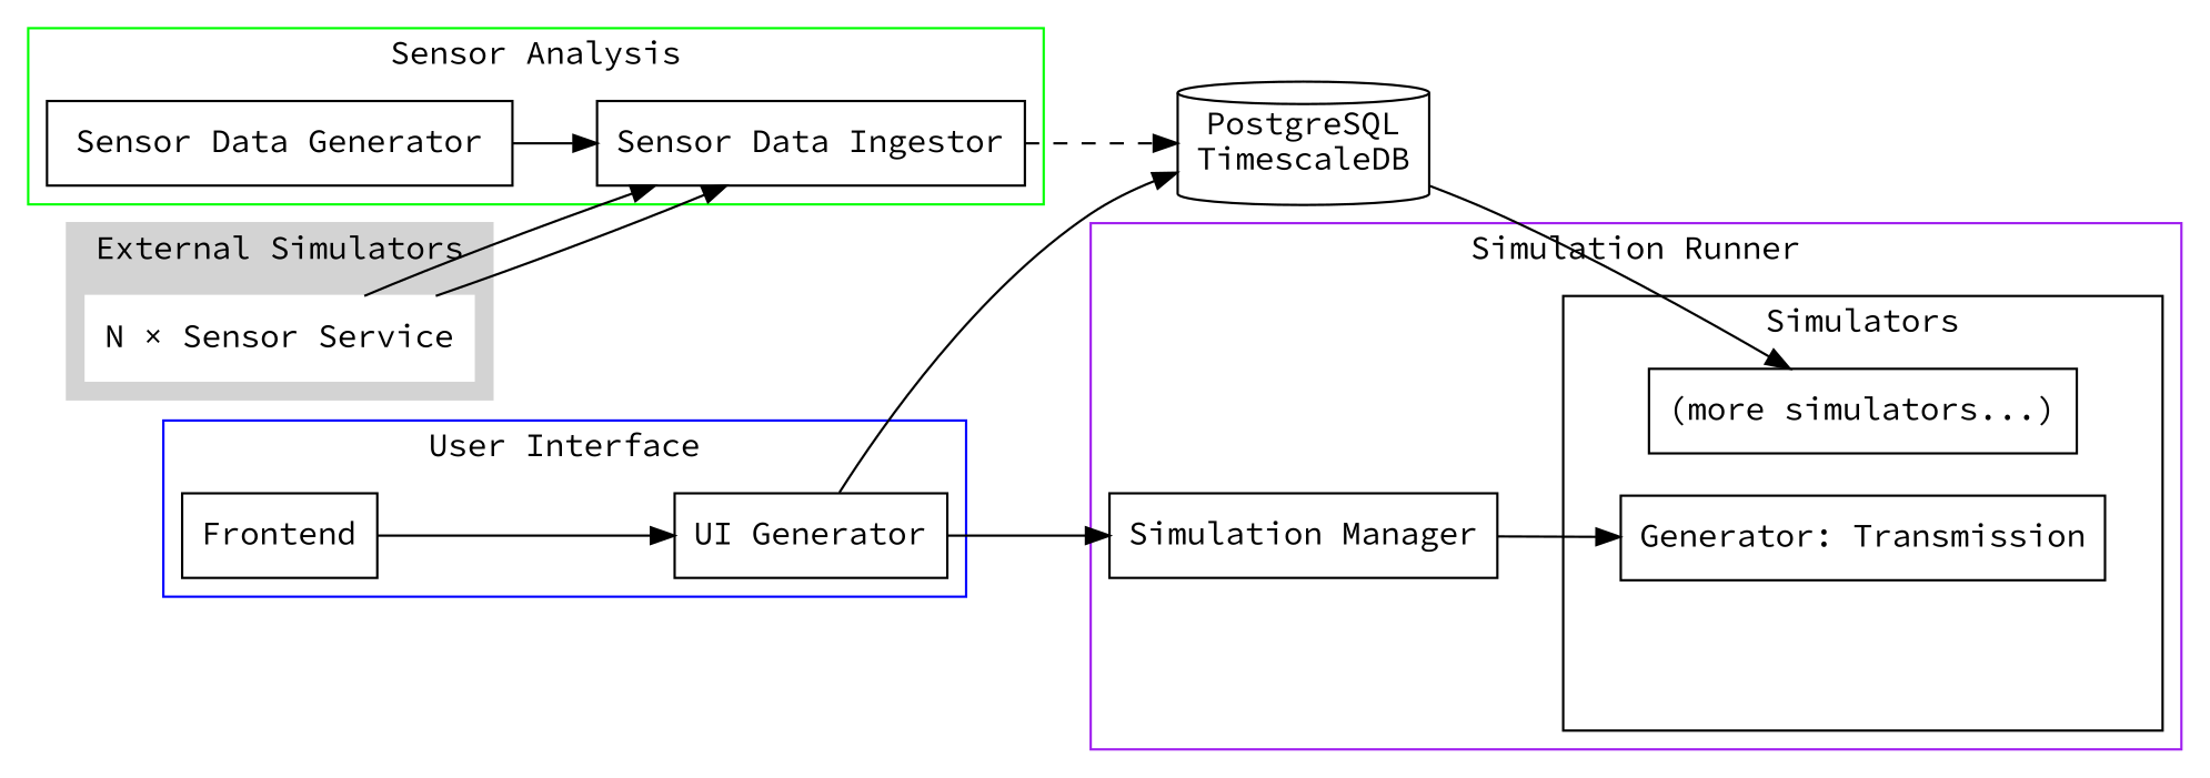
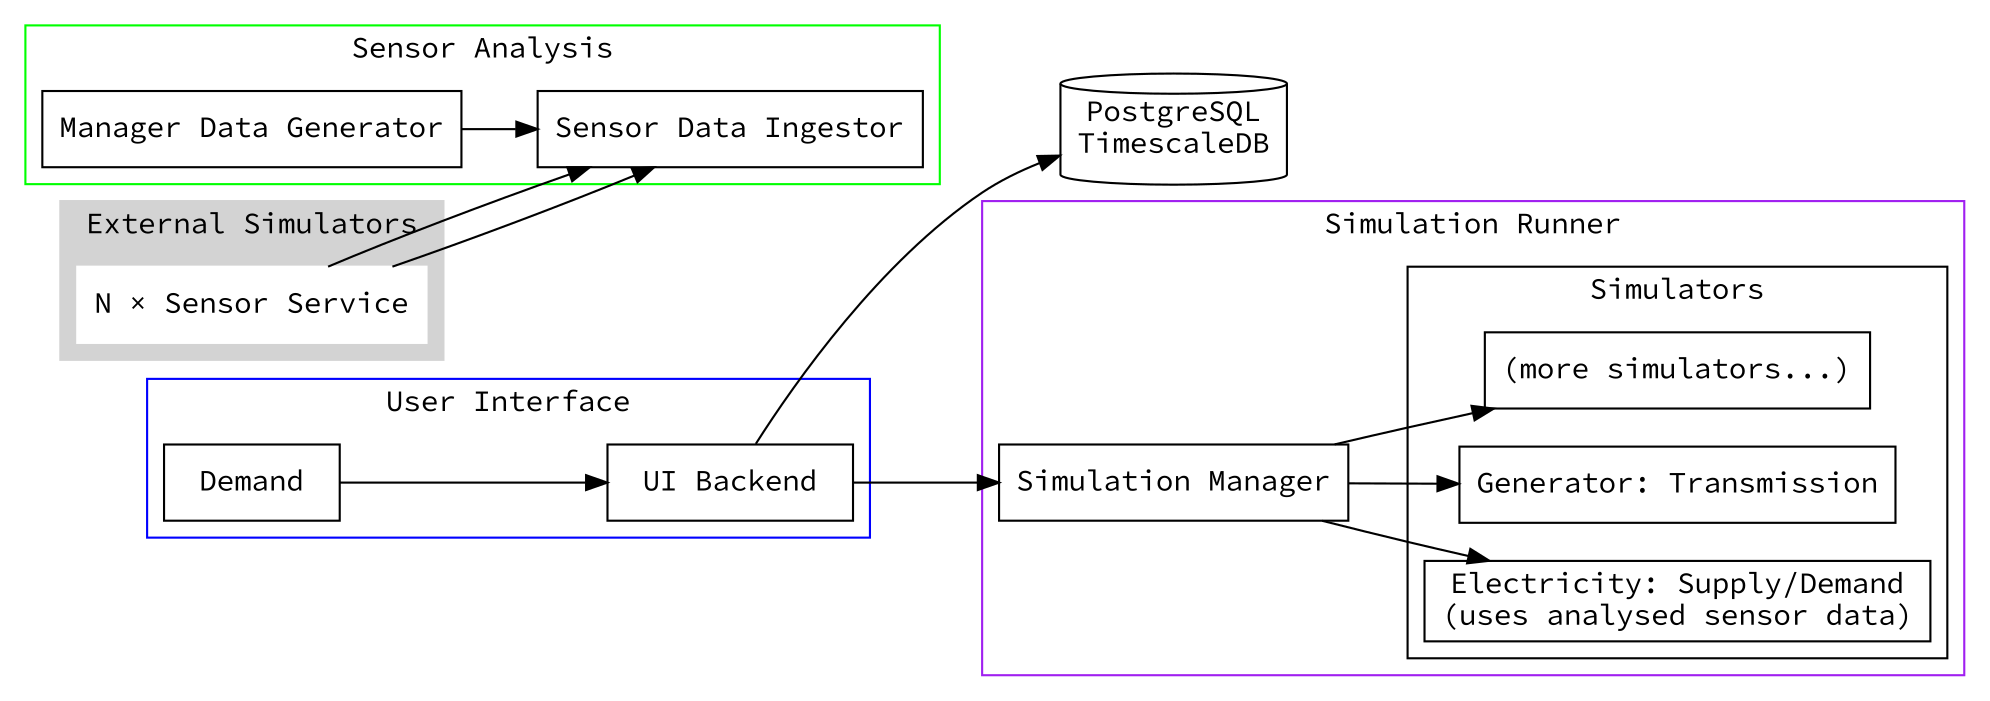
  digraph {
    fontname="Source Code Pro"
    rankdir=LR
    node [fontname="Source Code Pro" shape=box]
    edge [fontname="Source Code Pro"]
-   n1 [label="UI Generator"]
-   n2 [label=Frontend]
+   n1 [label="UI Backend"]
+   n2 [label=Demand]
    n3 [label="Generator: Transmission"]
+   n4 [label="Electricity: Supply/Demand\n(uses analysed sensor data)"]
    n5 [label="(more simulators...)"]
    n6 [label="Simulation Manager"]
    n7 [label="Sensor Data Ingestor"]
-   n8 [label="Sensor Data Generator"]
+   n8 [label="Manager Data Generator"]
    n9 [color=white label="N × Sensor Service" style=filled]
    n10 [label="PostgreSQL\nTimescaleDB" shape=cylinder]
    subgraph cluster_1 {
      color=blue
      label="User Interface"
      n1
      n2
    }
    subgraph cluster_2 {
      color=purple
      label="Simulation Runner"
      n6
      subgraph cluster_3 {
        color=black
        label=Simulators
        n3
+       n4
        n5
      }
    }
    subgraph cluster_4 {
      color=green
      label="Sensor Analysis"
      n7
      n8
    }
    subgraph cluster_5 {
      color=lightgrey
      label="External Simulators"
      style=filled
      n9
    }
    n1 -> n6
    n1 -> n10 [style=solid]
    n2 -> n1
    n6 -> n3
-   n10 -> n5
-   n7 -> n10 [style=dashed]
+   n6 -> n4
+   n6 -> n5
    n8 -> n7
    n9 -> n7
    n9 -> n7
  }
